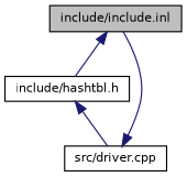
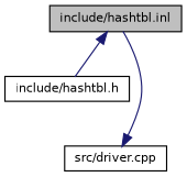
  digraph {
    node [color=black fillcolor=white fontname=Helvetica fontsize=10 shape=record style=filled]
    edge [color=midnightblue dir=back fontname=Helvetica fontsize=10 labelfontname=Helvetica labelfontsize=10 style=solid]
-   n1 [fillcolor=grey75 fontcolor=black height=0.2 label="include/include.inl" width=0.4]
+   n1 [fillcolor=grey75 fontcolor=black height=0.2 label="include/hashtbl.inl" width=0.4]
    n2 [height=0.2 label="include/hashtbl.h" width=0.4]
    n3 [height=0.2 label="src/driver.cpp" width=0.4]
    n1 -> n2
-   n2 -> n3
    n3 -> n1
  }
